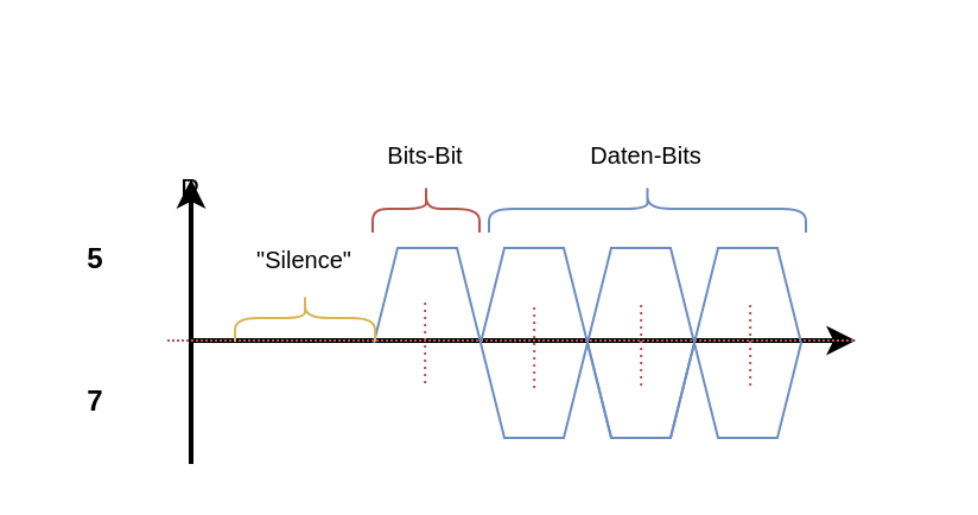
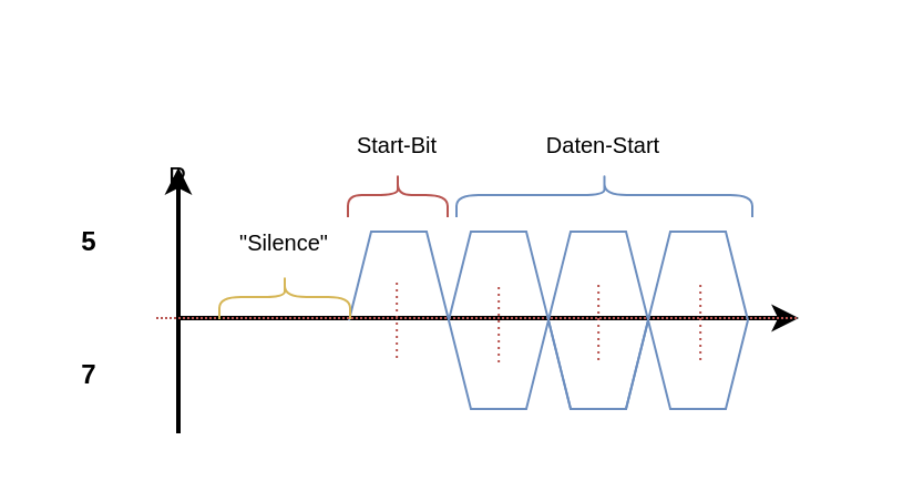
  <mxCell id="0" />
  <mxCell id="1" parent="0" />
  <mxCell id="2" value="" style="group" vertex="1" connectable="0" parent="1"><mxGeometry x="20" y="55" width="370" height="140" as="geometry" /></mxCell>
  <mxCell id="3" value="" style="endArrow=classic;html=1;strokeWidth=2;" edge="1" parent="2"><mxGeometry width="50" height="50" relative="1" as="geometry"><mxPoint x="60" y="88" as="sourcePoint" /><mxPoint x="340" y="88" as="targetPoint" /></mxGeometry></mxCell>
  <mxCell id="4" value="" style="endArrow=classic;html=1;strokeWidth=2;" edge="1" parent="2"><mxGeometry width="50" height="50" relative="1" as="geometry"><mxPoint x="60" y="140" as="sourcePoint" /><mxPoint x="60" y="20" as="targetPoint" /></mxGeometry></mxCell>
  <mxCell id="5" value="P" style="text;html=1;strokeColor=none;fillColor=none;align=center;verticalAlign=middle;whiteSpace=wrap;rounded=0;" vertex="1" parent="2"><mxGeometry x="40" y="15" width="40" height="20" as="geometry" /></mxCell>
  <mxCell id="6" value="" style="pointerEvents=1;verticalLabelPosition=bottom;shadow=0;dashed=0;align=center;html=1;verticalAlign=top;shape=mxgraph.electrical.waveforms.slow_square_wave;fillColor=#dae8fc;strokeColor=#6c8ebf;" vertex="1" parent="2"><mxGeometry x="137" y="49" width="90" height="80" as="geometry" /></mxCell>
  <mxCell id="7" value="" style="pointerEvents=1;verticalLabelPosition=bottom;shadow=0;dashed=0;align=center;html=1;verticalAlign=top;shape=mxgraph.electrical.waveforms.slow_square_wave;fillColor=#dae8fc;strokeColor=#6c8ebf;" vertex="1" parent="2"><mxGeometry x="227" y="49" width="90" height="80" as="geometry" /></mxCell>
  <mxCell id="8" value="" style="endArrow=none;dashed=1;html=1;dashPattern=1 1;strokeWidth=1;fillColor=#f8cecc;strokeColor=#b85450;" edge="1" parent="2"><mxGeometry width="50" height="50" relative="1" as="geometry"><mxPoint x="50" y="88" as="sourcePoint" /><mxPoint x="340" y="88" as="targetPoint" /></mxGeometry></mxCell>
  <mxCell id="9" value="7" style="text;html=1;strokeColor=none;fillColor=none;align=center;verticalAlign=middle;whiteSpace=wrap;rounded=0;fontStyle=1" vertex="1" parent="2"><mxGeometry y="104" width="40" height="20" as="geometry" /></mxCell>
  <mxCell id="10" value="5" style="text;html=1;strokeColor=none;fillColor=none;align=center;verticalAlign=middle;whiteSpace=wrap;rounded=0;fontStyle=1" vertex="1" parent="2"><mxGeometry y="44" width="40" height="20" as="geometry" /></mxCell>
  <mxCell id="11" value="" style="pointerEvents=1;verticalLabelPosition=bottom;shadow=0;dashed=0;align=center;html=1;verticalAlign=top;shape=mxgraph.electrical.waveforms.slow_square_wave;fillColor=#dae8fc;strokeColor=#6c8ebf;" vertex="1" parent="2"><mxGeometry x="182" y="49" width="90" height="80" as="geometry" /></mxCell>
  <mxCell id="12" value="" style="pointerEvents=1;verticalLabelPosition=bottom;shadow=0;dashed=0;align=center;html=1;verticalAlign=top;shape=mxgraph.electrical.waveforms.slow_square_wave;fillColor=#dae8fc;strokeColor=#6c8ebf;rotation=-180;flipH=1;" vertex="1" parent="2"><mxGeometry x="227" y="49" width="90" height="80" as="geometry" /></mxCell>
  <mxCell id="13" value="" style="shape=curlyBracket;whiteSpace=wrap;html=1;rounded=1;fillColor=#fff2cc;fontSize=12;align=left;strokeColor=#d6b656;rotation=90;" vertex="1" parent="2"><mxGeometry x="98" y="49" width="20" height="59" as="geometry" /></mxCell>
  <mxCell id="14" value="&quot;Silence&quot;" style="text;html=1;strokeColor=none;fillColor=none;align=center;verticalAlign=middle;whiteSpace=wrap;rounded=0;fontSize=10;" vertex="1" parent="2"><mxGeometry x="88" y="44" width="40" height="20" as="geometry" /></mxCell>
  <mxCell id="15" value="" style="shape=curlyBracket;whiteSpace=wrap;html=1;rounded=1;fillColor=#f8cecc;fontSize=12;align=left;strokeColor=#b85450;rotation=90;" vertex="1" parent="2"><mxGeometry x="149" y="10" width="20" height="45" as="geometry" /></mxCell>
- <mxCell id="16" value="Bits-Bit" style="text;html=1;strokeColor=none;fillColor=none;align=center;verticalAlign=middle;whiteSpace=wrap;rounded=0;fontSize=10;" vertex="1" parent="2"><mxGeometry x="139" width="40" height="20" as="geometry" /></mxCell>
+ <mxCell id="16" value="Start-Bit" style="text;html=1;strokeColor=none;fillColor=none;align=center;verticalAlign=middle;whiteSpace=wrap;rounded=0;fontSize=10;" vertex="1" parent="2"><mxGeometry x="139" width="40" height="20" as="geometry" /></mxCell>
  <mxCell id="17" value="" style="endArrow=none;dashed=1;html=1;strokeWidth=1;fontSize=10;fillColor=#f8cecc;strokeColor=#b85450;dashPattern=1 2;" edge="1" parent="2"><mxGeometry width="50" height="50" relative="1" as="geometry"><mxPoint x="158.58" y="106" as="sourcePoint" /><mxPoint x="158.58" y="72" as="targetPoint" /></mxGeometry></mxCell>
  <mxCell id="18" value="" style="endArrow=none;dashed=1;html=1;strokeWidth=1;fontSize=10;fillColor=#f8cecc;strokeColor=#b85450;dashPattern=1 2;" edge="1" parent="2"><mxGeometry width="50" height="50" relative="1" as="geometry"><mxPoint x="204.58" y="108" as="sourcePoint" /><mxPoint x="204.58" y="74" as="targetPoint" /></mxGeometry></mxCell>
  <mxCell id="19" value="" style="endArrow=none;dashed=1;html=1;strokeWidth=1;fontSize=10;fillColor=#f8cecc;strokeColor=#b85450;dashPattern=1 2;" edge="1" parent="2"><mxGeometry width="50" height="50" relative="1" as="geometry"><mxPoint x="249.58" y="107" as="sourcePoint" /><mxPoint x="249.58" y="73" as="targetPoint" /></mxGeometry></mxCell>
  <mxCell id="20" value="" style="endArrow=none;dashed=1;html=1;strokeWidth=1;fontSize=10;fillColor=#f8cecc;strokeColor=#b85450;dashPattern=1 2;" edge="1" parent="2"><mxGeometry width="50" height="50" relative="1" as="geometry"><mxPoint x="295.58" y="107" as="sourcePoint" /><mxPoint x="295.58" y="73" as="targetPoint" /></mxGeometry></mxCell>
  <mxCell id="21" value="" style="shape=curlyBracket;whiteSpace=wrap;html=1;rounded=1;fillColor=#dae8fc;fontSize=12;align=left;strokeColor=#6c8ebf;rotation=90;" vertex="1" parent="2"><mxGeometry x="242.25" y="-34.25" width="20" height="133.5" as="geometry" /></mxCell>
- <mxCell id="22" value="Daten-Bits" style="text;html=1;strokeColor=none;fillColor=none;align=center;verticalAlign=middle;whiteSpace=wrap;rounded=0;fontSize=10;" vertex="1" parent="2"><mxGeometry x="208" width="88" height="20" as="geometry" /></mxCell>
+ <mxCell id="22" value="Daten-Start" style="text;html=1;strokeColor=none;fillColor=none;align=center;verticalAlign=middle;whiteSpace=wrap;rounded=0;fontSize=10;" vertex="1" parent="2"><mxGeometry x="208" width="88" height="20" as="geometry" /></mxCell>
